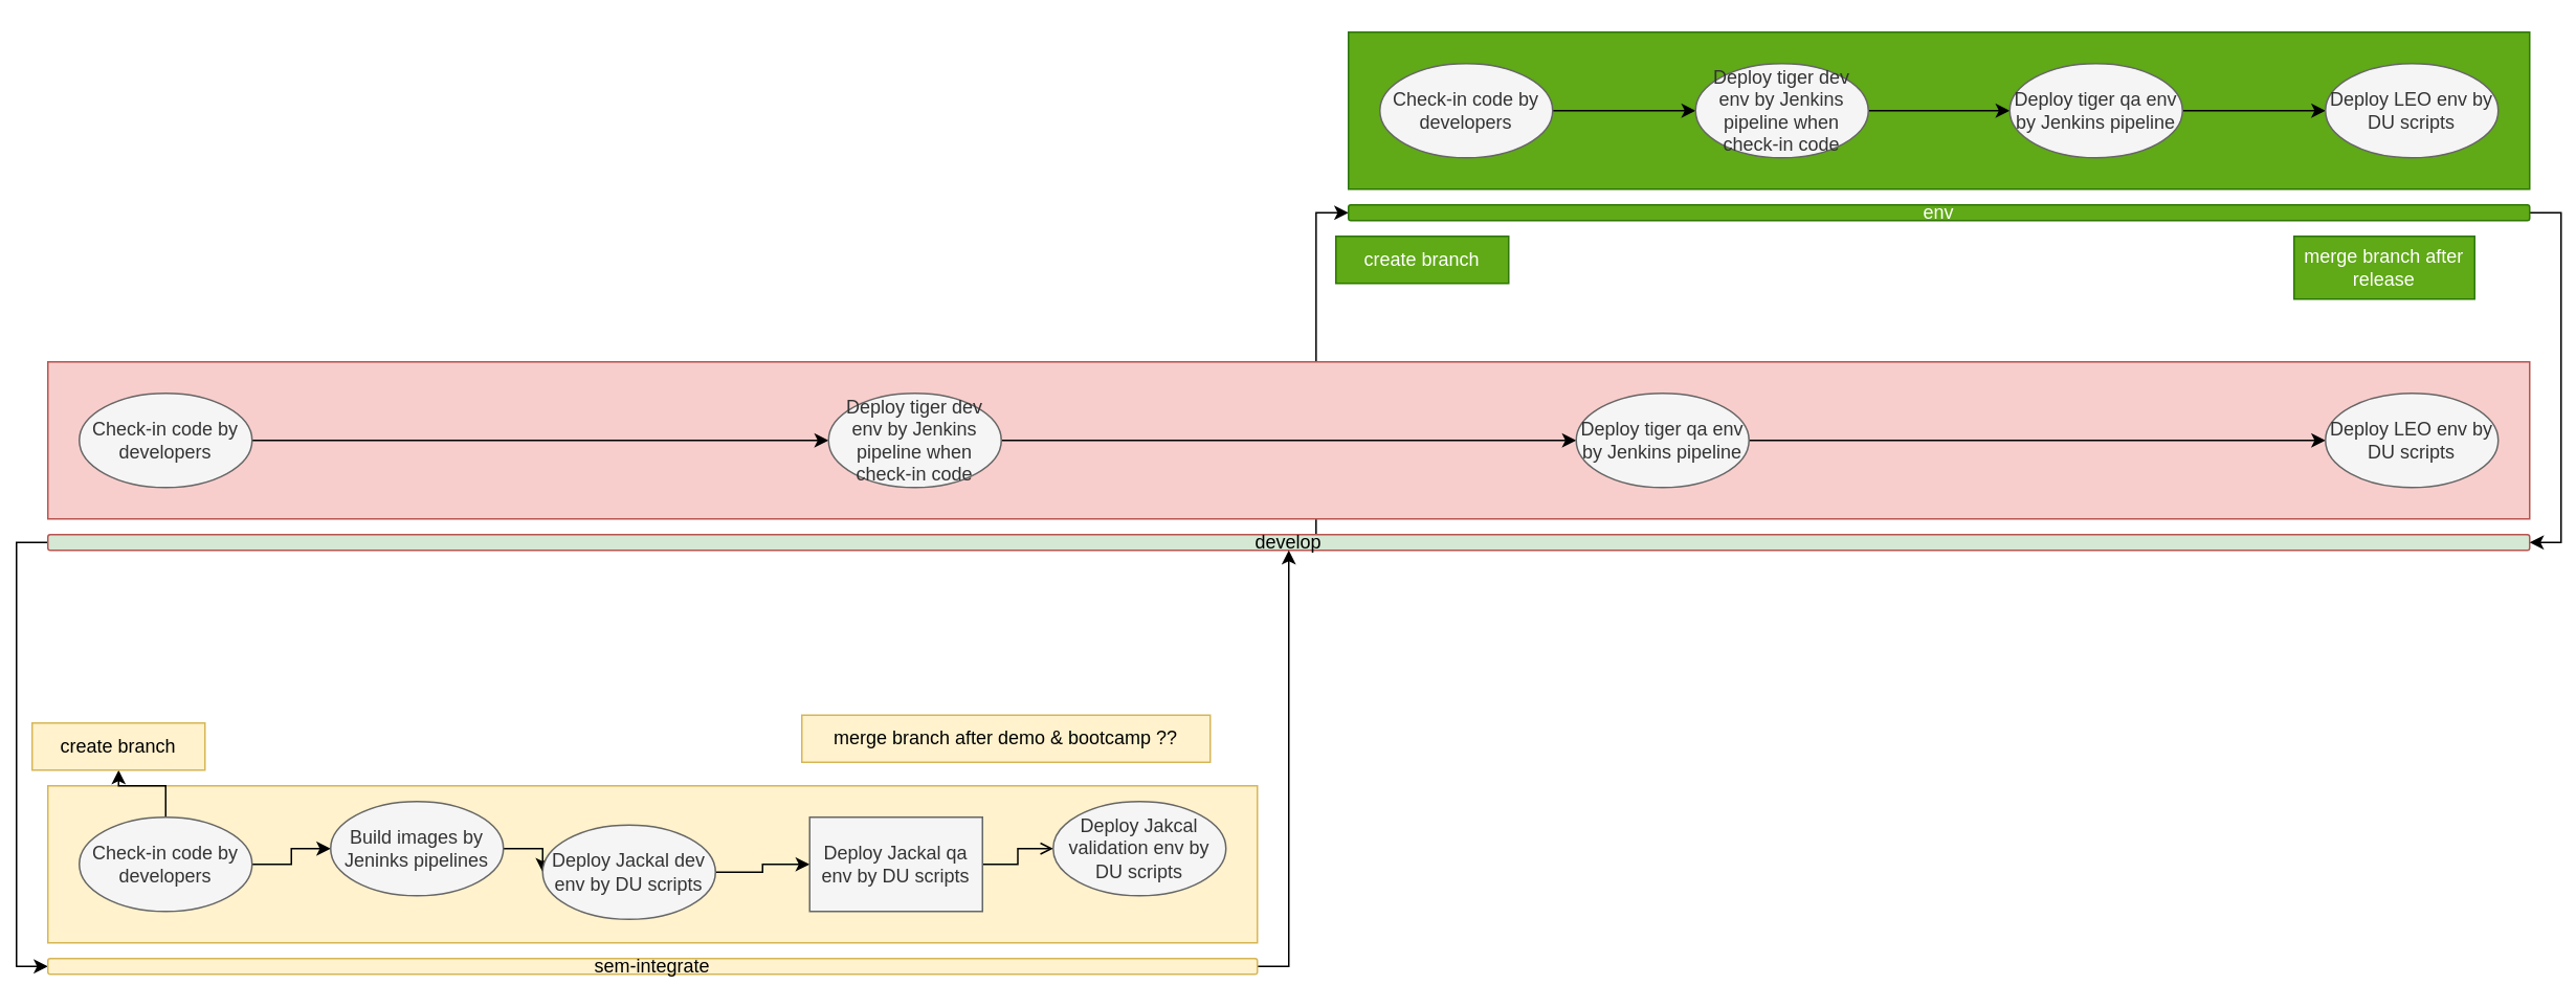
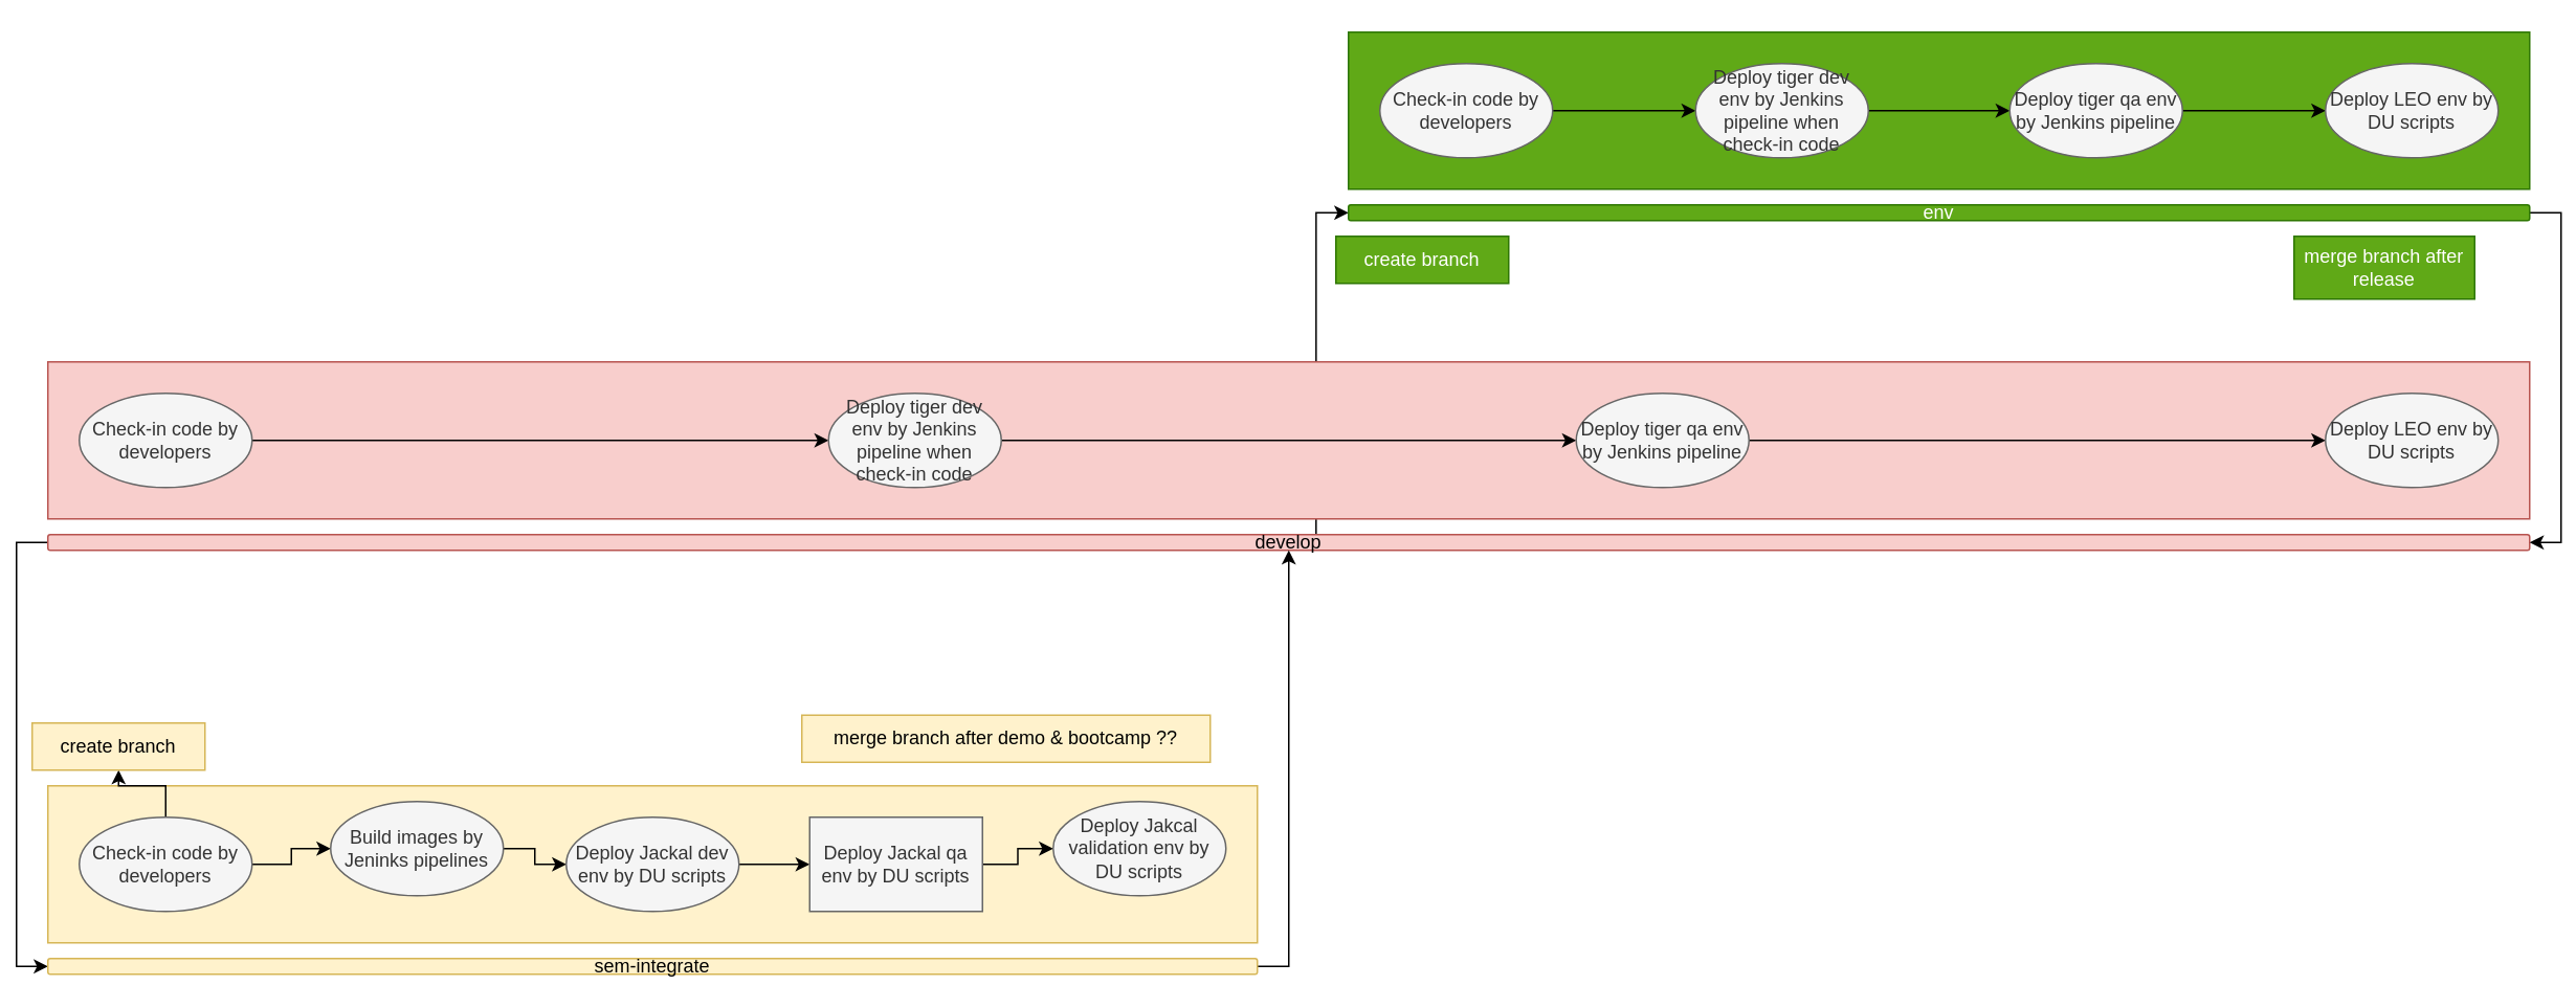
  <mxCell id="0" />
  <mxCell id="1" parent="0" />
  <mxCell id="2" style="edgeStyle=orthogonalEdgeStyle;rounded=0;orthogonalLoop=1;jettySize=auto;html=1;exitX=0.511;exitY=0.5;exitDx=0;exitDy=0;entryX=0;entryY=0.5;entryDx=0;entryDy=0;exitPerimeter=0;" edge="1" parent="1" source="4" target="29"><mxGeometry relative="1" as="geometry" /></mxCell>
  <mxCell id="3" style="edgeStyle=orthogonalEdgeStyle;rounded=0;orthogonalLoop=1;jettySize=auto;html=1;exitX=0;exitY=0.5;exitDx=0;exitDy=0;entryX=0;entryY=0.5;entryDx=0;entryDy=0;" parent="1" source="4" target="6" edge="1"><mxGeometry relative="1" as="geometry" /></mxCell>
- <mxCell id="4" value="develop" style="rounded=1;whiteSpace=wrap;html=1;fillColor=#d5e8d4;strokeColor=#b85450;" parent="1" vertex="1"><mxGeometry x="30" y="340" width="1580" height="10" as="geometry" /></mxCell>
+ <mxCell id="4" value="develop" style="rounded=1;whiteSpace=wrap;html=1;fillColor=#f8cecc;strokeColor=#b85450;" parent="1" vertex="1"><mxGeometry x="30" y="340" width="1580" height="10" as="geometry" /></mxCell>
  <mxCell id="5" style="edgeStyle=orthogonalEdgeStyle;rounded=0;orthogonalLoop=1;jettySize=auto;html=1;exitX=1;exitY=0.5;exitDx=0;exitDy=0;entryX=0.5;entryY=1;entryDx=0;entryDy=0;" edge="1" parent="1" source="6" target="4"><mxGeometry relative="1" as="geometry" /></mxCell>
  <mxCell id="6" value="sem-integrate" style="rounded=1;whiteSpace=wrap;html=1;fillColor=#fff2cc;strokeColor=#d6b656;gradientColor=none;shadow=0;glass=0;" parent="1" vertex="1"><mxGeometry x="30" y="610" width="770" height="10" as="geometry" /></mxCell>
  <mxCell id="7" value="" style="rounded=0;whiteSpace=wrap;html=1;fillColor=#fff2cc;strokeColor=#d6b656;" parent="1" vertex="1"><mxGeometry x="30" y="500" width="770" height="100" as="geometry" /></mxCell>
  <mxCell id="8" style="edgeStyle=orthogonalEdgeStyle;rounded=0;orthogonalLoop=1;jettySize=auto;html=1;exitX=1;exitY=0.5;exitDx=0;exitDy=0;entryX=0;entryY=0.5;entryDx=0;entryDy=0;" parent="1" source="10" target="12" edge="1"><mxGeometry relative="1" as="geometry" /></mxCell>
  <mxCell id="9" value="" style="edgeStyle=orthogonalEdgeStyle;rounded=0;orthogonalLoop=1;jettySize=auto;html=1;" edge="1" parent="1" source="10" target="27"><mxGeometry relative="1" as="geometry" /></mxCell>
  <mxCell id="10" value="Check-in code by developers" style="ellipse;whiteSpace=wrap;html=1;fillColor=#f5f5f5;fontColor=#333333;strokeColor=#666666;" parent="1" vertex="1"><mxGeometry x="50" y="520" width="110" height="60" as="geometry" /></mxCell>
  <mxCell id="11" style="edgeStyle=orthogonalEdgeStyle;rounded=0;orthogonalLoop=1;jettySize=auto;html=1;exitX=1;exitY=0.5;exitDx=0;exitDy=0;entryX=0;entryY=0.5;entryDx=0;entryDy=0;" parent="1" source="12" target="14" edge="1"><mxGeometry relative="1" as="geometry" /></mxCell>
  <mxCell id="12" value="Build images by Jeninks pipelines" style="ellipse;whiteSpace=wrap;html=1;fillColor=#f5f5f5;fontColor=#333333;strokeColor=#666666;" parent="1" vertex="1"><mxGeometry x="210" y="510" width="110" height="60" as="geometry" /></mxCell>
  <mxCell id="13" style="edgeStyle=orthogonalEdgeStyle;rounded=0;orthogonalLoop=1;jettySize=auto;html=1;exitX=1;exitY=0.5;exitDx=0;exitDy=0;entryX=0;entryY=0.5;entryDx=0;entryDy=0;" parent="1" source="14" target="23" edge="1"><mxGeometry relative="1" as="geometry" /></mxCell>
- <mxCell id="14" value="Deploy Jackal dev env by DU scripts" style="ellipse;whiteSpace=wrap;html=1;fillColor=#f5f5f5;fontColor=#333333;strokeColor=#666666;" parent="1" vertex="1"><mxGeometry x="345" y="525" width="110" height="60" as="geometry" /></mxCell>
+ <mxCell id="14" value="Deploy Jackal dev env by DU scripts" style="ellipse;whiteSpace=wrap;html=1;fillColor=#f5f5f5;fontColor=#333333;strokeColor=#666666;" parent="1" vertex="1"><mxGeometry x="360" y="520" width="110" height="60" as="geometry" /></mxCell>
  <mxCell id="15" value="" style="rounded=0;whiteSpace=wrap;html=1;fillColor=#f8cecc;strokeColor=#b85450;" parent="1" vertex="1"><mxGeometry x="30" y="230" width="1580" height="100" as="geometry" /></mxCell>
  <mxCell id="16" style="edgeStyle=orthogonalEdgeStyle;rounded=0;orthogonalLoop=1;jettySize=auto;html=1;exitX=1;exitY=0.5;exitDx=0;exitDy=0;entryX=0;entryY=0.5;entryDx=0;entryDy=0;" parent="1" source="17" target="19" edge="1"><mxGeometry relative="1" as="geometry" /></mxCell>
  <mxCell id="17" value="Check-in code by developers" style="ellipse;whiteSpace=wrap;html=1;fillColor=#f5f5f5;fontColor=#333333;strokeColor=#666666;" parent="1" vertex="1"><mxGeometry x="50" y="250" width="110" height="60" as="geometry" /></mxCell>
  <mxCell id="18" style="edgeStyle=orthogonalEdgeStyle;rounded=0;orthogonalLoop=1;jettySize=auto;html=1;exitX=1;exitY=0.5;exitDx=0;exitDy=0;" parent="1" source="19" target="21" edge="1"><mxGeometry relative="1" as="geometry" /></mxCell>
  <mxCell id="19" value="Deploy tiger dev env by Jenkins pipeline when check-in code" style="ellipse;whiteSpace=wrap;html=1;fillColor=#f5f5f5;fontColor=#333333;strokeColor=#666666;" parent="1" vertex="1"><mxGeometry x="527" y="250" width="110" height="60" as="geometry" /></mxCell>
  <mxCell id="20" style="edgeStyle=orthogonalEdgeStyle;rounded=0;orthogonalLoop=1;jettySize=auto;html=1;exitX=1;exitY=0.5;exitDx=0;exitDy=0;entryX=0;entryY=0.5;entryDx=0;entryDy=0;" parent="1" source="21" target="25" edge="1"><mxGeometry relative="1" as="geometry" /></mxCell>
  <mxCell id="21" value="Deploy tiger qa env by Jenkins pipeline" style="ellipse;whiteSpace=wrap;html=1;fillColor=#f5f5f5;fontColor=#333333;strokeColor=#666666;" parent="1" vertex="1"><mxGeometry x="1003" y="250" width="110" height="60" as="geometry" /></mxCell>
- <mxCell id="22" style="edgeStyle=orthogonalEdgeStyle;rounded=0;orthogonalLoop=1;jettySize=auto;html=1;exitX=1;exitY=0.5;exitDx=0;exitDy=0;entryX=0;entryY=0.5;entryDx=0;entryDy=0;endArrow=open;" parent="1" source="23" target="24" edge="1"><mxGeometry relative="1" as="geometry" /></mxCell>
+ <mxCell id="22" style="edgeStyle=orthogonalEdgeStyle;rounded=0;orthogonalLoop=1;jettySize=auto;html=1;exitX=1;exitY=0.5;exitDx=0;exitDy=0;entryX=0;entryY=0.5;entryDx=0;entryDy=0;" parent="1" source="23" target="24" edge="1"><mxGeometry relative="1" as="geometry" /></mxCell>
  <mxCell id="23" value="Deploy Jackal qa env by DU scripts" style="whiteSpace=wrap;html=1;fillColor=#f5f5f5;fontColor=#333333;strokeColor=#666666;rounded=0;" parent="1" vertex="1"><mxGeometry x="515" y="520" width="110" height="60" as="geometry" /></mxCell>
  <mxCell id="24" value="Deploy Jakcal validation env by DU scripts" style="ellipse;whiteSpace=wrap;html=1;fillColor=#f5f5f5;fontColor=#333333;strokeColor=#666666;" parent="1" vertex="1"><mxGeometry x="670" y="510" width="110" height="60" as="geometry" /></mxCell>
  <mxCell id="25" value="Deploy LEO env by DU scripts" style="ellipse;whiteSpace=wrap;html=1;fillColor=#f5f5f5;fontColor=#333333;strokeColor=#666666;" parent="1" vertex="1"><mxGeometry x="1480" y="250" width="110" height="60" as="geometry" /></mxCell>
  <mxCell id="26" value="merge branch after demo &amp;amp; bootcamp ??" style="rounded=0;whiteSpace=wrap;html=1;fillColor=#fff2cc;strokeColor=#d6b656;" parent="1" vertex="1"><mxGeometry x="510" y="455" width="260" height="30" as="geometry" /></mxCell>
  <mxCell id="27" value="create branch" style="rounded=0;whiteSpace=wrap;html=1;fillColor=#fff2cc;strokeColor=#d6b656;" parent="1" vertex="1"><mxGeometry x="20" y="460" width="110" height="30" as="geometry" /></mxCell>
  <mxCell id="28" style="edgeStyle=orthogonalEdgeStyle;rounded=0;orthogonalLoop=1;jettySize=auto;html=1;exitX=1;exitY=0.5;exitDx=0;exitDy=0;entryX=1;entryY=0.5;entryDx=0;entryDy=0;" edge="1" parent="1" source="29" target="4"><mxGeometry relative="1" as="geometry" /></mxCell>
  <mxCell id="29" value="env" style="rounded=1;whiteSpace=wrap;html=1;fillColor=#60a917;strokeColor=#2D7600;fontColor=#ffffff;" parent="1" vertex="1"><mxGeometry x="858" y="130" width="752" height="10" as="geometry" /></mxCell>
  <mxCell id="30" value="" style="rounded=0;whiteSpace=wrap;html=1;fillColor=#60a917;strokeColor=#2D7600;fontColor=#ffffff;" parent="1" vertex="1"><mxGeometry x="858" y="20" width="752" height="100" as="geometry" /></mxCell>
  <mxCell id="31" style="edgeStyle=orthogonalEdgeStyle;rounded=0;orthogonalLoop=1;jettySize=auto;html=1;exitX=1;exitY=0.5;exitDx=0;exitDy=0;entryX=0;entryY=0.5;entryDx=0;entryDy=0;" parent="1" source="32" target="34" edge="1"><mxGeometry relative="1" as="geometry" /></mxCell>
  <mxCell id="32" value="Check-in code by developers" style="ellipse;whiteSpace=wrap;html=1;fillColor=#f5f5f5;fontColor=#333333;strokeColor=#666666;" parent="1" vertex="1"><mxGeometry x="878" y="40" width="110" height="60" as="geometry" /></mxCell>
  <mxCell id="33" style="edgeStyle=orthogonalEdgeStyle;rounded=0;orthogonalLoop=1;jettySize=auto;html=1;exitX=1;exitY=0.5;exitDx=0;exitDy=0;" parent="1" source="34" target="36" edge="1"><mxGeometry relative="1" as="geometry" /></mxCell>
  <mxCell id="34" value="Deploy tiger dev env by Jenkins pipeline when check-in code" style="ellipse;whiteSpace=wrap;html=1;fillColor=#f5f5f5;fontColor=#333333;strokeColor=#666666;" parent="1" vertex="1"><mxGeometry x="1079" y="40" width="110" height="60" as="geometry" /></mxCell>
  <mxCell id="35" style="edgeStyle=orthogonalEdgeStyle;rounded=0;orthogonalLoop=1;jettySize=auto;html=1;exitX=1;exitY=0.5;exitDx=0;exitDy=0;entryX=0;entryY=0.5;entryDx=0;entryDy=0;" parent="1" source="36" target="37" edge="1"><mxGeometry relative="1" as="geometry" /></mxCell>
  <mxCell id="36" value="Deploy tiger qa env by Jenkins pipeline" style="ellipse;whiteSpace=wrap;html=1;fillColor=#f5f5f5;fontColor=#333333;strokeColor=#666666;" parent="1" vertex="1"><mxGeometry x="1279" y="40" width="110" height="60" as="geometry" /></mxCell>
  <mxCell id="37" value="Deploy LEO env by DU scripts" style="ellipse;whiteSpace=wrap;html=1;fillColor=#f5f5f5;fontColor=#333333;strokeColor=#666666;" parent="1" vertex="1"><mxGeometry x="1480" y="40" width="110" height="60" as="geometry" /></mxCell>
  <mxCell id="38" value="create branch" style="rounded=0;whiteSpace=wrap;html=1;fillColor=#60a917;strokeColor=#2D7600;fontColor=#ffffff;" parent="1" vertex="1"><mxGeometry x="850" y="150" width="110" height="30" as="geometry" /></mxCell>
  <mxCell id="39" value="merge branch after release" style="rounded=0;whiteSpace=wrap;html=1;fillColor=#60a917;strokeColor=#2D7600;fontColor=#ffffff;" parent="1" vertex="1"><mxGeometry x="1460" y="150" width="115" height="40" as="geometry" /></mxCell>
